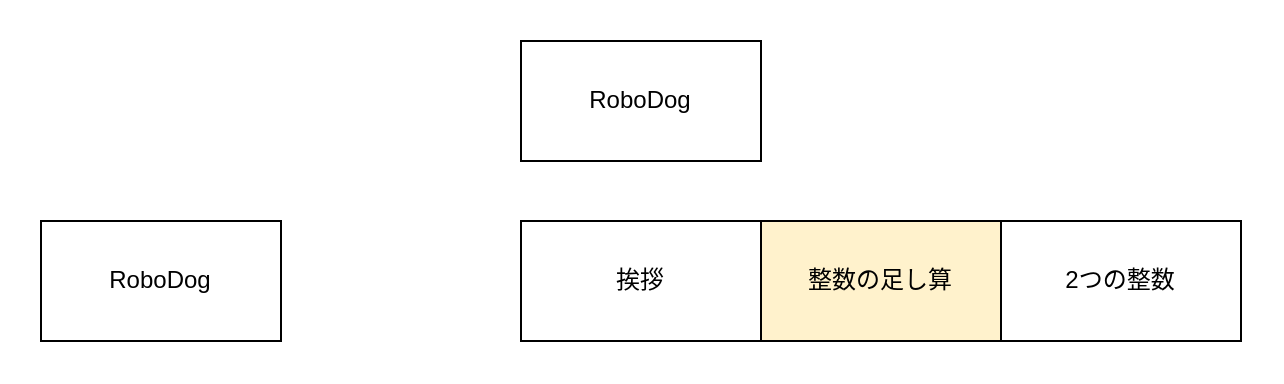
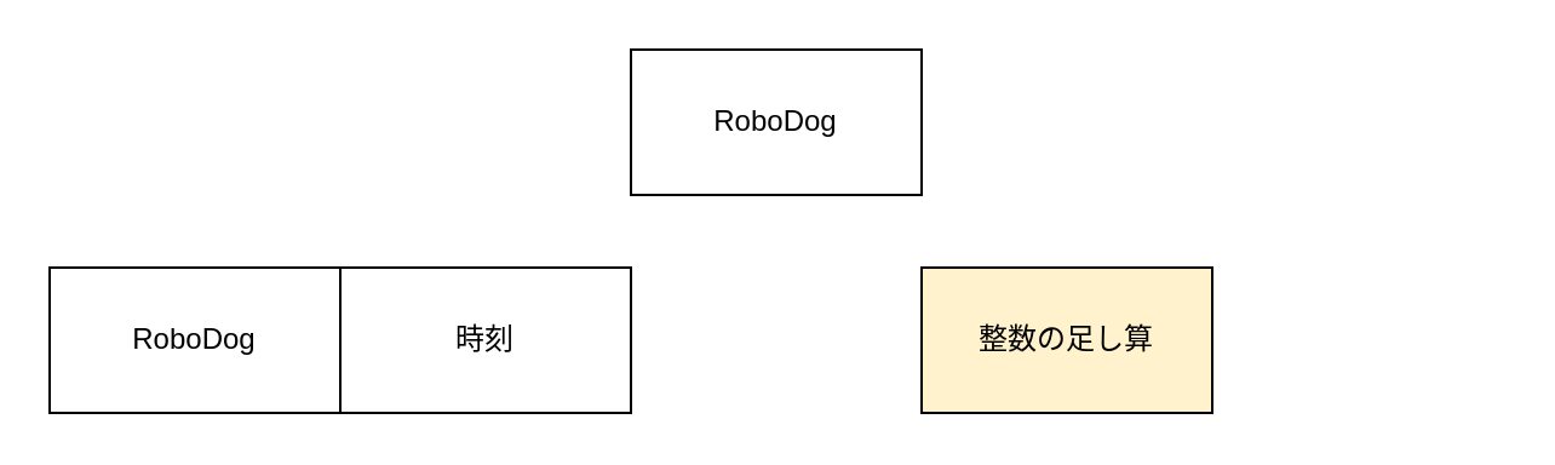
  <mxCell id="0" />
  <mxCell id="1" parent="0" />
  <mxCell id="2" value="RoboDog" style="rounded=0;whiteSpace=wrap;html=1;" vertex="1" parent="1"><mxGeometry x="260" y="20" width="120" height="60" as="geometry" /></mxCell>
  <mxCell id="3" value="整数の足し算" style="rounded=0;whiteSpace=wrap;html=1;fillColor=#fff2cc;" vertex="1" parent="1"><mxGeometry x="380" y="110" width="120" height="60" as="geometry" /></mxCell>
- <mxCell id="4" value="挨拶" style="rounded=0;whiteSpace=wrap;html=1;" vertex="1" parent="1"><mxGeometry x="260" y="110" width="120" height="60" as="geometry" /></mxCell>
+ <mxCell id="5" value="時刻" style="rounded=0;whiteSpace=wrap;html=1;" vertex="1" parent="1"><mxGeometry x="140" y="110" width="120" height="60" as="geometry" /></mxCell>
  <mxCell id="6" value="RoboDog" style="rounded=0;whiteSpace=wrap;html=1;" vertex="1" parent="1"><mxGeometry x="20" y="110" width="120" height="60" as="geometry" /></mxCell>
- <mxCell id="7" value="2つの整数" style="rounded=0;whiteSpace=wrap;html=1;" vertex="1" parent="1"><mxGeometry x="500" y="110" width="120" height="60" as="geometry" /></mxCell>
